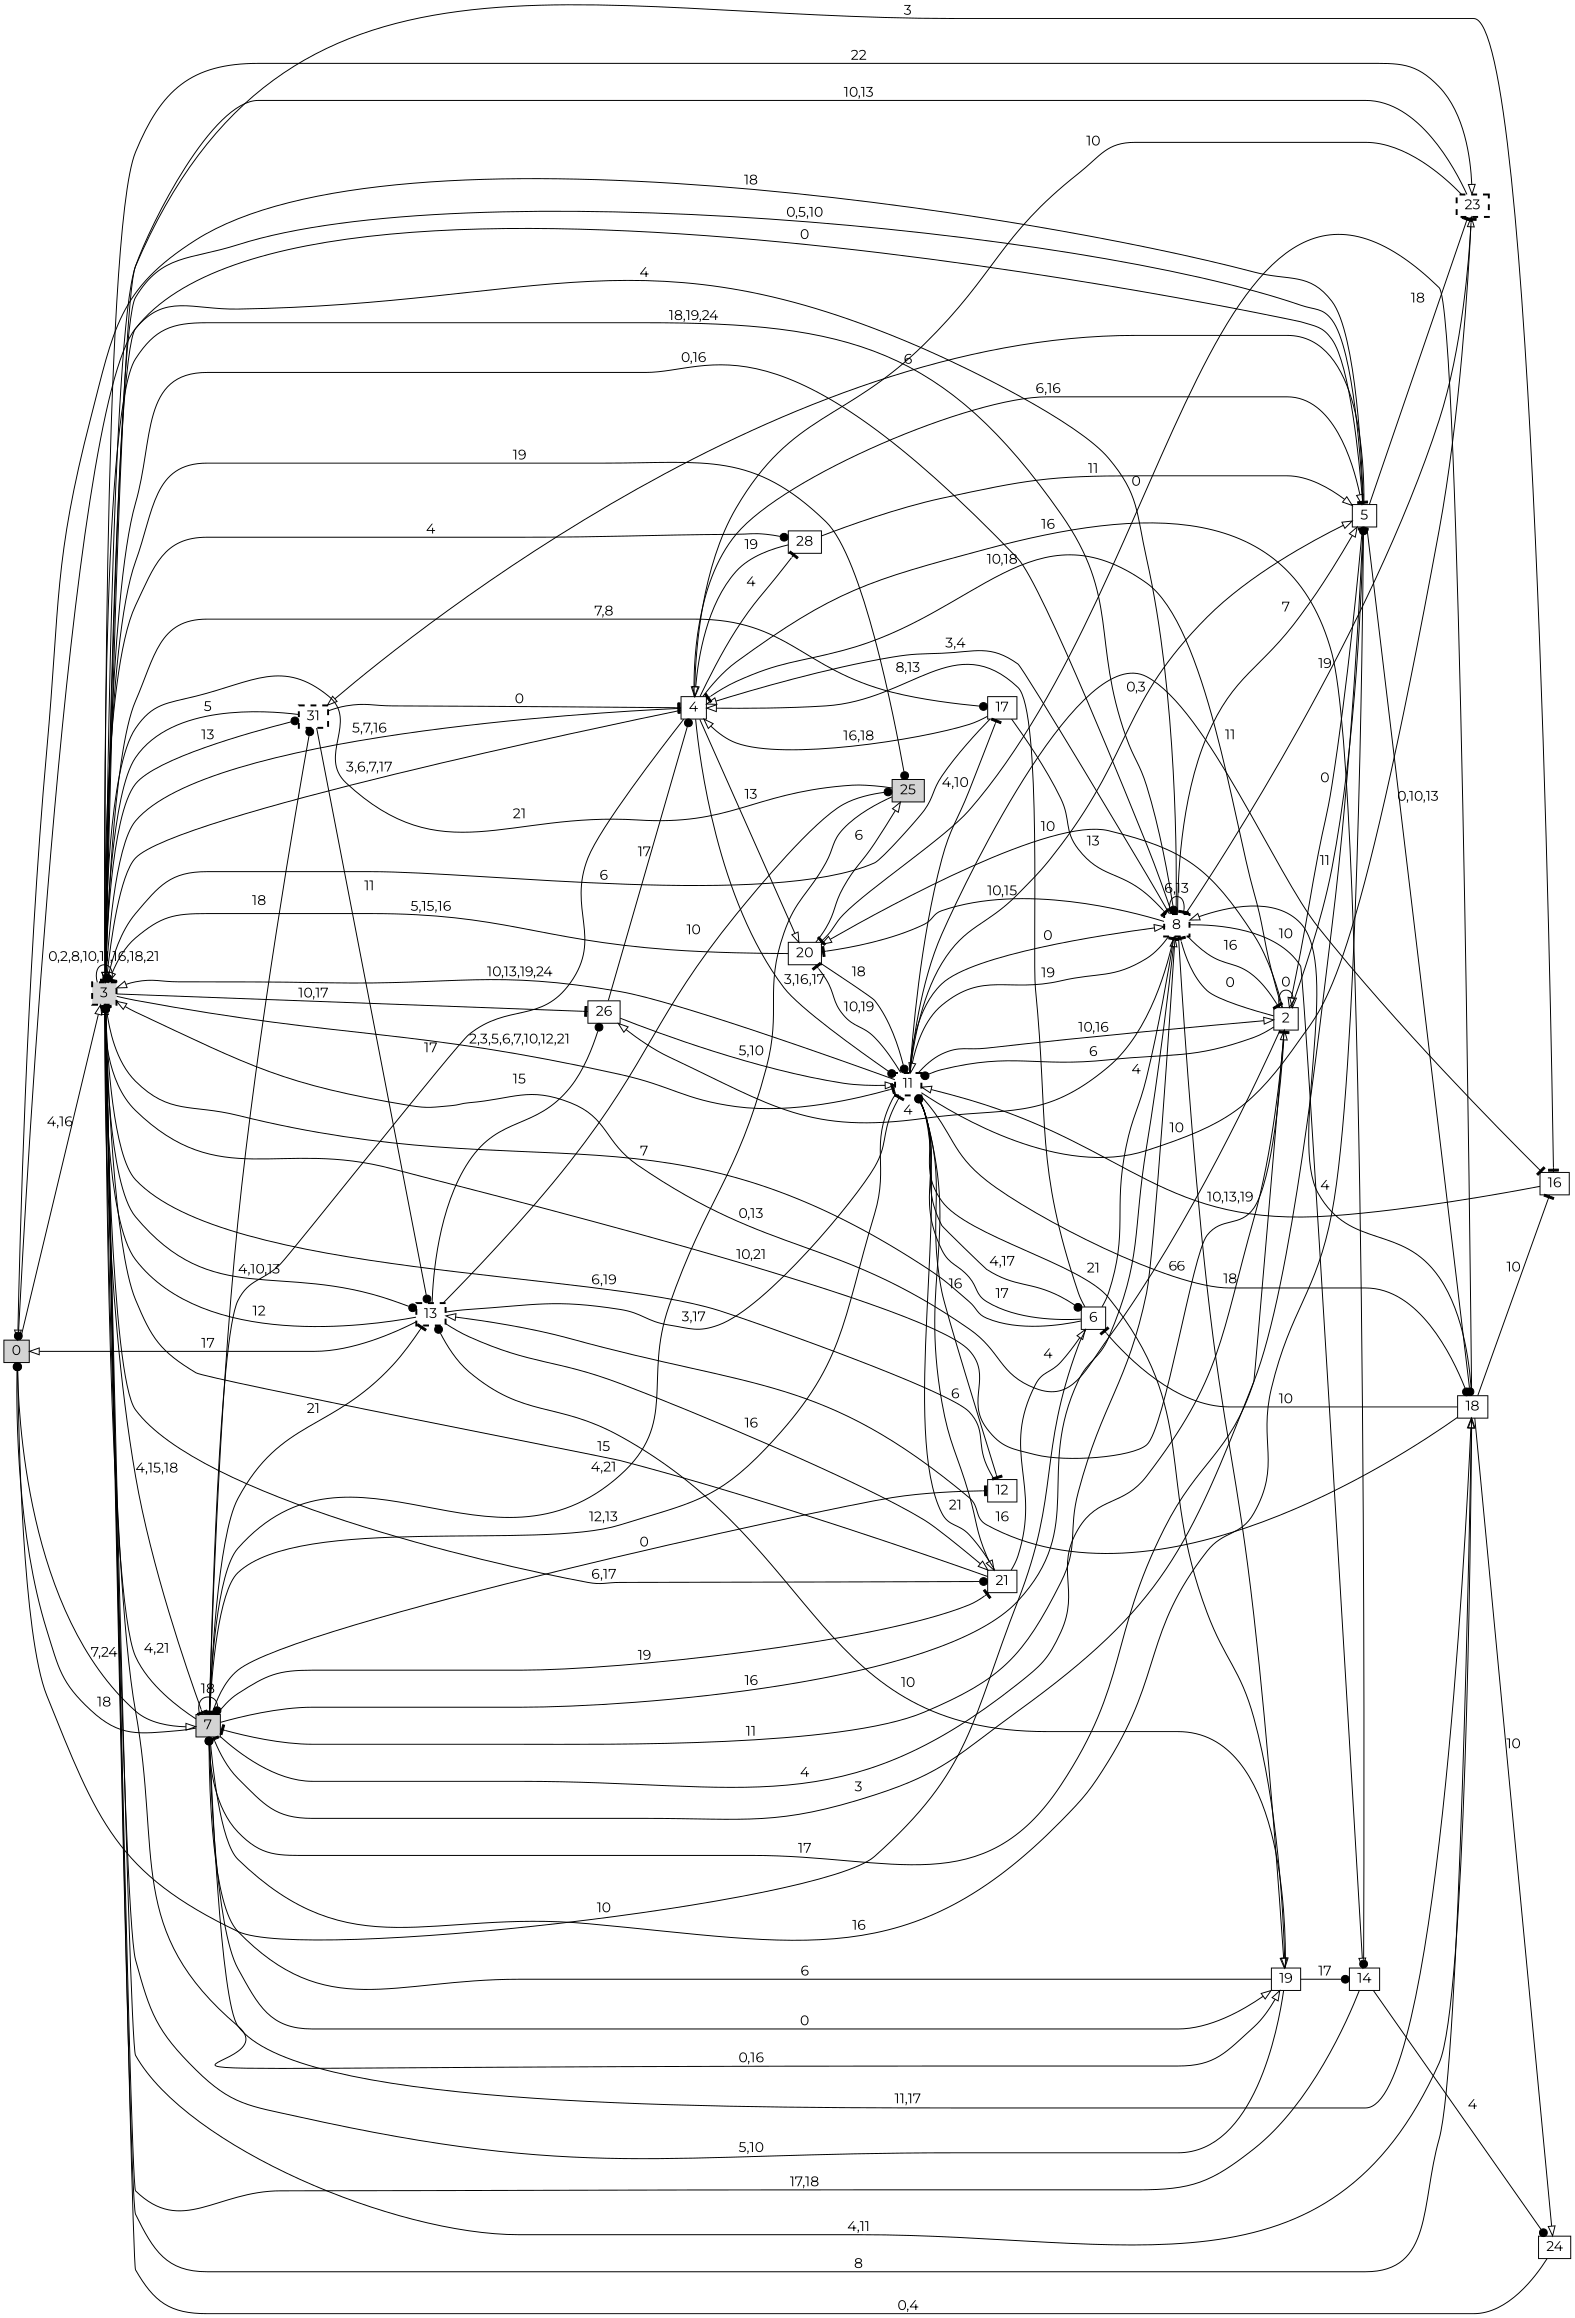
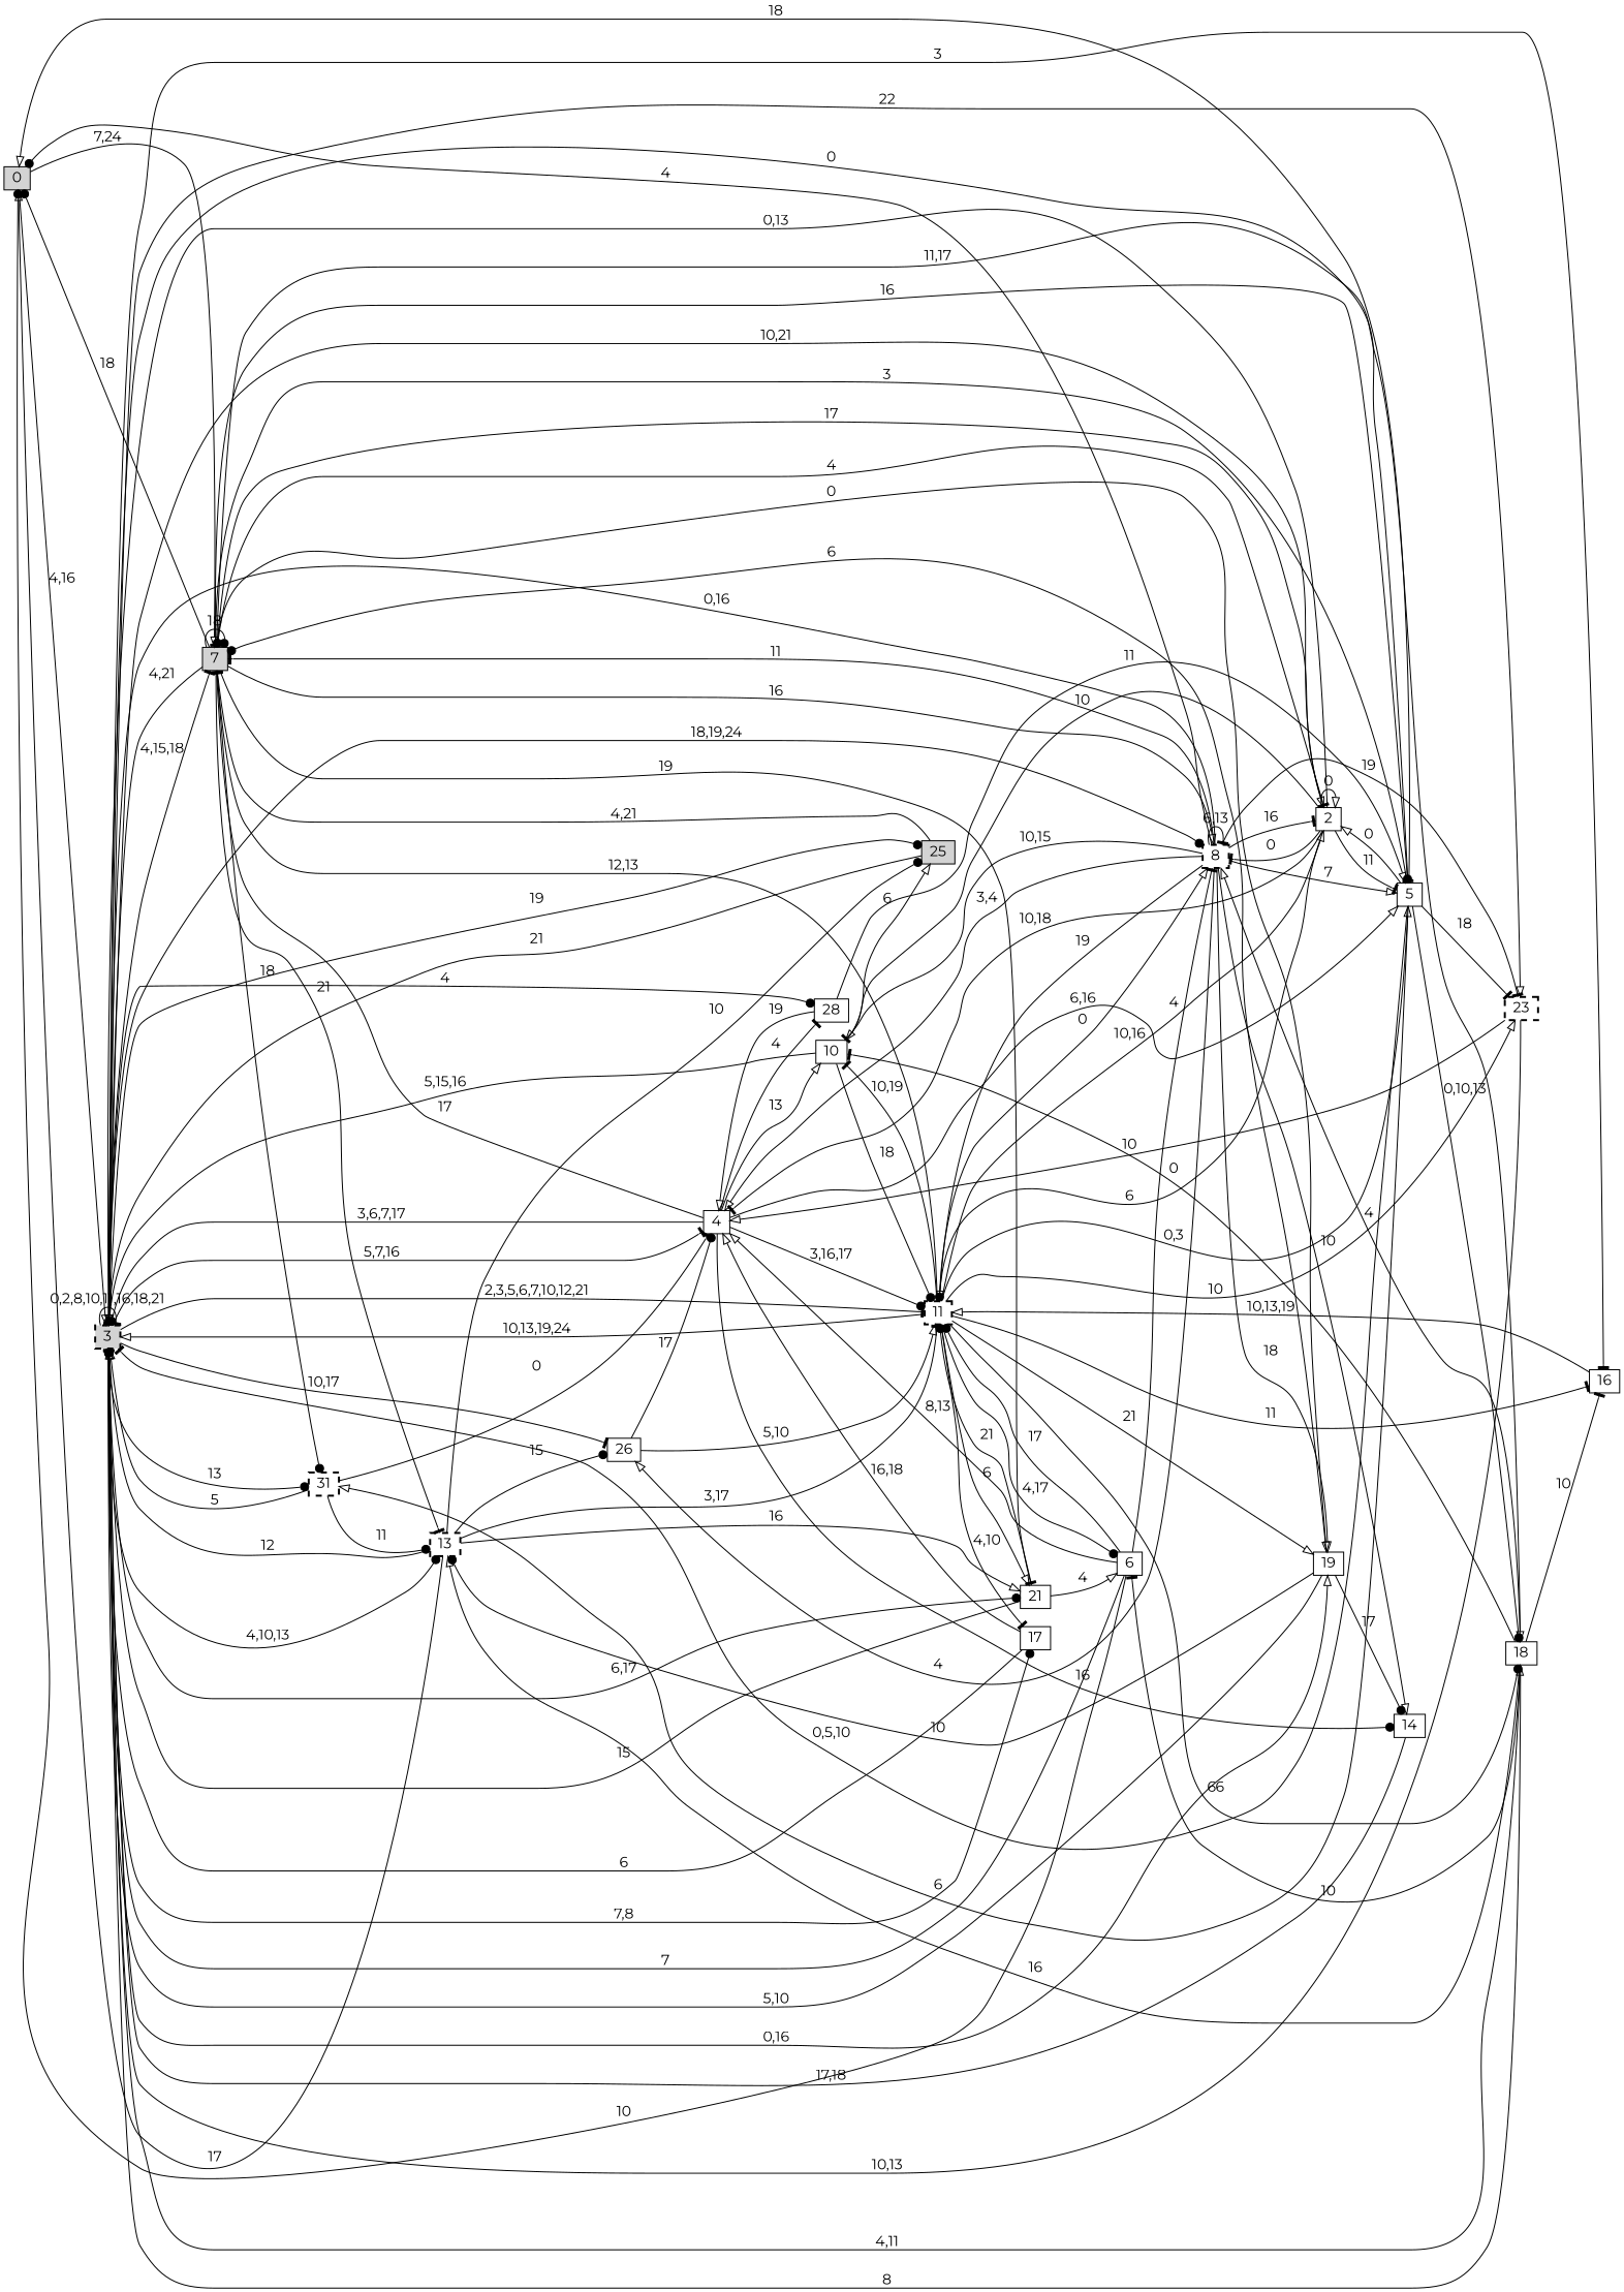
  digraph {
    fontname=Montserrat
    rankdir=LR
    node [fontname=Montserrat shape=box]
    edge [arrowhead=onormal fontname=Montserrat]
    n1 [height=0.1 label=0 style=filled width=0.1]
    n2 [height=0.1 label=3 style="filled,bold,dashed" width=0.1]
    n3 [height=0.1 label=7 style=filled width=0.1]
    n4 [height=0.1 label=2 width=0.1]
    n5 [height=0.1 label=4 width=0.1]
    n6 [height=0.1 label=5 width=0.1]
    n7 [height=0.1 label=8 style="bold,dashed" width=0.1]
    n8 [height=0.1 label=11 style="bold,dashed" width=0.1]
    n9 [height=0.1 label=13 style="bold,dashed" width=0.1]
    n10 [height=0.1 label=16 width=0.1]
    n11 [height=0.1 label=17 width=0.1]
    n12 [height=0.1 label=18 width=0.1]
    n13 [height=0.1 label=19 width=0.1]
    n14 [height=0.1 label=21 width=0.1]
    n15 [height=0.1 label=23 style="bold,dashed" width=0.1]
    n16 [height=0.1 label=25 style=filled width=0.1]
    n17 [height=0.1 label=26 width=0.1]
    n18 [height=0.1 label=28 width=0.1]
    n19 [height=0.1 label=31 style="bold,dashed" width=0.1]
-   n20 [height=0.1 label=12 width=0.1]
-   n21 [height=0.1 label=20 width=0.1]
+   n21 [height=0.1 label=10 width=0.1]
    n22 [height=0.1 label=14 width=0.1]
    n23 [height=0.1 label=6 width=0.1]
-   n24 [height=0.1 label=24 width=0.1]
    n1 -> n2 [label="4,16"]
    n1 -> n3 [label="7,24"]
    n2 -> n2 [arrowhead=tee label="0,2,8,10,11,16,18,21"]
    n2 -> n3 [arrowhead=tee label="4,15,18"]
    n2 -> n4 [label="10,21"]
    n2 -> n5 [arrowhead=tee label="5,7,16"]
    n2 -> n6 [arrowhead=tee label=0]
    n2 -> n7 [arrowhead=dot label="18,19,24"]
    n2 -> n8 [arrowhead=tee label="2,3,5,6,7,10,12,21"]
    n2 -> n9 [arrowhead=dot label="4,10,13"]
    n2 -> n10 [arrowhead=tee label=3]
    n2 -> n11 [arrowhead=dot label="7,8"]
    n2 -> n12 [label="4,11"]
    n2 -> n13 [label="0,16"]
    n2 -> n14 [arrowhead=dot label="6,17"]
    n2 -> n15 [label=22]
    n2 -> n16 [arrowhead=dot label=19]
    n2 -> n17 [arrowhead=tee label="10,17"]
    n2 -> n18 [arrowhead=dot label=4]
    n2 -> n19 [arrowhead=dot label=13]
    n3 -> n1 [arrowhead=dot label=18]
    n3 -> n2 [arrowhead=dot label="4,21"]
    n3 -> n3 [arrowhead=dot label=18]
    n3 -> n4 [arrowhead=tee label=4]
    n3 -> n6 [arrowhead=dot label=16]
    n3 -> n7 [label=16]
    n3 -> n9 [arrowhead=tee label=21]
    n3 -> n12 [label="11,17"]
    n3 -> n13 [label=0]
    n3 -> n14 [arrowhead=tee label=19]
    n3 -> n19 [arrowhead=dot label=18]
-   n3 -> n20 [arrowhead=tee label=0]
    n4 -> n2 [label="0,13"]
    n4 -> n3 [arrowhead=dot label=17]
    n4 -> n4 [label=0]
    n4 -> n5 [arrowhead=tee label="10,18"]
    n4 -> n6 [arrowhead=tee label=11]
    n4 -> n7 [arrowhead=tee label=0]
    n4 -> n8 [arrowhead=dot label=6]
    n4 -> n21 [label=10]
    n5 -> n2 [arrowhead=dot label="3,6,7,17"]
    n5 -> n3 [arrowhead=tee label=17]
    n5 -> n6 [label="6,16"]
    n5 -> n8 [arrowhead=dot label="3,16,17"]
    n5 -> n18 [arrowhead=tee label=4]
    n5 -> n21 [label=13]
    n5 -> n22 [arrowhead=dot label=16]
    n6 -> n1 [label=18]
    n6 -> n2 [arrowhead=tee label="0,5,10"]
    n6 -> n3 [arrowhead=tee label=3]
    n6 -> n4 [label=0]
    n6 -> n12 [arrowhead=dot label="0,10,13"]
    n6 -> n15 [arrowhead=tee label=18]
    n6 -> n19 [label=6]
    n7 -> n1 [arrowhead=dot label=4]
    n7 -> n2 [arrowhead=tee label="0,16"]
    n7 -> n3 [arrowhead=tee label=11]
    n7 -> n4 [arrowhead=tee label=16]
    n7 -> n5 [label="3,4"]
    n7 -> n6 [label=7]
    n7 -> n7 [arrowhead=tee label="6,13"]
    n7 -> n8 [label=19]
    n7 -> n13 [label=18]
    n7 -> n15 [arrowhead=tee label=19]
    n7 -> n17 [label=4]
    n7 -> n21 [arrowhead=tee label="10,15"]
    n7 -> n22 [label=10]
    n8 -> n2 [label="10,13,19,24"]
    n8 -> n3 [arrowhead=tee label="12,13"]
    n8 -> n4 [label="10,16"]
    n8 -> n6 [label="0,3"]
    n8 -> n7 [label=0]
    n8 -> n10 [arrowhead=tee label=11]
    n8 -> n11 [arrowhead=tee label="4,10"]
    n8 -> n12 [arrowhead=dot label=66]
    n8 -> n13 [label=21]
    n8 -> n14 [label=6]
    n8 -> n15 [label=10]
-   n8 -> n20 [arrowhead=tee label=16]
    n8 -> n21 [arrowhead=tee label="10,19"]
    n8 -> n23 [arrowhead=dot label="4,17"]
    n9 -> n1 [label=17]
    n9 -> n2 [label=12]
    n9 -> n8 [arrowhead=tee label="3,17"]
    n9 -> n14 [label=16]
    n9 -> n16 [arrowhead=dot label=10]
    n9 -> n17 [arrowhead=dot label=15]
    n10 -> n8 [label="10,13,19"]
    n11 -> n2 [arrowhead=dot label=6]
    n11 -> n5 [label="16,18"]
-   n11 -> n7 [arrowhead=tee label=13]
    n12 -> n2 [arrowhead=dot label=8]
    n12 -> n7 [label=4]
    n12 -> n9 [label=16]
    n12 -> n10 [arrowhead=tee label=10]
    n12 -> n21 [arrowhead=tee label=0]
    n12 -> n23 [arrowhead=tee label=10]
-   n12 -> n24 [label=10]
    n13 -> n2 [arrowhead=tee label="5,10"]
    n13 -> n3 [arrowhead=dot label=6]
    n13 -> n9 [arrowhead=dot label=10]
    n13 -> n22 [arrowhead=dot label=17]
    n14 -> n2 [arrowhead=dot label=15]
    n14 -> n8 [arrowhead=dot label=21]
    n14 -> n23 [label=4]
    n15 -> n2 [label="10,13"]
    n15 -> n5 [label=10]
    n16 -> n2 [label=21]
    n16 -> n3 [arrowhead=tee label="4,21"]
    n17 -> n5 [arrowhead=dot label=17]
    n17 -> n8 [label="5,10"]
    n18 -> n5 [label=19]
    n18 -> n6 [label=11]
    n19 -> n2 [label=5]
    n19 -> n5 [arrowhead=tee label=0]
    n19 -> n9 [arrowhead=dot label=11]
-   n20 -> n2 [arrowhead=dot label="6,19"]
    n21 -> n2 [label="5,15,16"]
    n21 -> n8 [arrowhead=dot label=18]
    n21 -> n16 [label=6]
    n22 -> n2 [arrowhead=dot label="17,18"]
-   n22 -> n24 [arrowhead=dot label=4]
    n23 -> n1 [arrowhead=dot label=10]
    n23 -> n2 [arrowhead=tee label=7]
    n23 -> n5 [label="8,13"]
    n23 -> n7 [arrowhead=tee label=4]
    n23 -> n8 [arrowhead=dot label=17]
-   n24 -> n2 [arrowhead=tee label="0,4"]
  }
